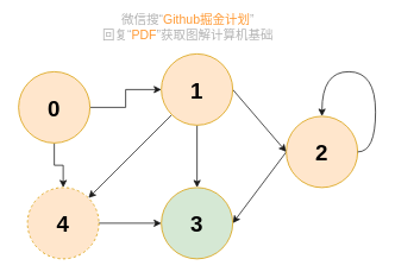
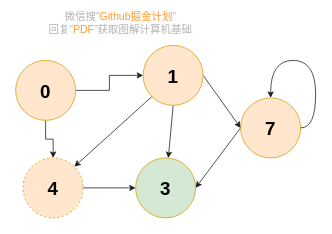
  <mxCell id="0" />
  <mxCell id="1" parent="0" />
  <mxCell id="2" style="edgeStyle=orthogonalEdgeStyle;rounded=0;orthogonalLoop=1;jettySize=auto;html=1;exitX=1;exitY=0.5;exitDx=0;exitDy=0;entryX=0;entryY=0.5;entryDx=0;entryDy=0;fontSize=20;fillColor=#ffe6cc;strokeColor=#1A1A1A;" parent="1" source="4" target="13" edge="1"><mxGeometry relative="1" as="geometry" /></mxCell>
  <mxCell id="3" style="edgeStyle=orthogonalEdgeStyle;rounded=0;orthogonalLoop=1;jettySize=auto;html=1;exitX=0.5;exitY=1;exitDx=0;exitDy=0;fontSize=20;fillColor=#ffe6cc;strokeColor=#1A1A1A;" parent="1" source="4" target="9" edge="1"><mxGeometry relative="1" as="geometry" /></mxCell>
  <mxCell id="4" value="&lt;b style=&quot;font-size: 25px&quot;&gt;0&lt;/b&gt;" style="ellipse;whiteSpace=wrap;html=1;aspect=fixed;fillColor=#ffe6cc;strokeColor=#d79b00;" parent="1" vertex="1"><mxGeometry x="20" y="80" width="80" height="80" as="geometry" /></mxCell>
  <mxCell id="5" style="edgeStyle=none;rounded=0;orthogonalLoop=1;jettySize=auto;html=1;exitX=0;exitY=0.5;exitDx=0;exitDy=0;entryX=1;entryY=0.5;entryDx=0;entryDy=0;fontSize=20;fillColor=#ffe6cc;strokeColor=#1A1A1A;" parent="1" source="6" target="7" edge="1"><mxGeometry relative="1" as="geometry" /></mxCell>
- <mxCell id="6" value="&lt;b style=&quot;font-size: 25px&quot;&gt;2&lt;/b&gt;" style="ellipse;whiteSpace=wrap;html=1;aspect=fixed;fillColor=#ffe6cc;strokeColor=#d79b00;" parent="1" vertex="1"><mxGeometry x="320" y="130" width="80" height="80" as="geometry" /></mxCell>
+ <mxCell id="6" value="&lt;b style=&quot;font-size: 25px&quot;&gt;7&lt;/b&gt;" style="ellipse;whiteSpace=wrap;html=1;aspect=fixed;fillColor=#ffe6cc;strokeColor=#d79b00;" parent="1" vertex="1"><mxGeometry x="320" y="130" width="80" height="80" as="geometry" /></mxCell>
  <mxCell id="7" value="&lt;b style=&quot;font-size: 25px&quot;&gt;3&lt;/b&gt;" style="ellipse;whiteSpace=wrap;html=1;aspect=fixed;fillColor=#d5e8d4;strokeColor=#d79b00;" parent="1" vertex="1"><mxGeometry x="180" y="210" width="80" height="80" as="geometry" /></mxCell>
  <mxCell id="8" style="edgeStyle=none;rounded=0;orthogonalLoop=1;jettySize=auto;html=1;exitX=1;exitY=0.5;exitDx=0;exitDy=0;entryX=0;entryY=0.5;entryDx=0;entryDy=0;fontSize=20;fillColor=#ffe6cc;strokeColor=#1A1A1A;" parent="1" source="9" target="7" edge="1"><mxGeometry relative="1" as="geometry" /></mxCell>
  <mxCell id="9" value="&lt;b style=&quot;font-size: 25px&quot;&gt;4&lt;/b&gt;" style="ellipse;whiteSpace=wrap;html=1;aspect=fixed;fillColor=#ffe6cc;strokeColor=#d79b00;dashed=1;" parent="1" vertex="1"><mxGeometry x="30" y="210" width="80" height="80" as="geometry" /></mxCell>
  <mxCell id="10" style="rounded=0;orthogonalLoop=1;jettySize=auto;html=1;exitX=0;exitY=1;exitDx=0;exitDy=0;entryX=1;entryY=0;entryDx=0;entryDy=0;fontSize=20;fillColor=#ffe6cc;strokeColor=#1A1A1A;" parent="1" source="13" target="9" edge="1"><mxGeometry relative="1" as="geometry" /></mxCell>
  <mxCell id="11" style="edgeStyle=none;rounded=0;orthogonalLoop=1;jettySize=auto;html=1;exitX=0.5;exitY=1;exitDx=0;exitDy=0;fontSize=20;fillColor=#ffe6cc;strokeColor=#1A1A1A;" parent="1" source="13" target="7" edge="1"><mxGeometry relative="1" as="geometry" /></mxCell>
  <mxCell id="12" style="edgeStyle=none;rounded=0;orthogonalLoop=1;jettySize=auto;html=1;exitX=1;exitY=0.5;exitDx=0;exitDy=0;fontSize=20;entryX=0;entryY=0.5;entryDx=0;entryDy=0;fillColor=#ffe6cc;strokeColor=#1A1A1A;" parent="1" source="13" target="6" edge="1"><mxGeometry relative="1" as="geometry"><mxPoint x="276" y="200" as="targetPoint" /></mxGeometry></mxCell>
- <mxCell id="13" value="&lt;b style=&quot;font-size: 25px&quot;&gt;1&lt;/b&gt;" style="ellipse;whiteSpace=wrap;html=1;aspect=fixed;fillColor=#ffe6cc;strokeColor=#d79b00;" parent="1" vertex="1"><mxGeometry x="180" y="60" width="80" height="80" as="geometry" /></mxCell>
+ <mxCell id="13" value="&lt;b style=&quot;font-size: 25px&quot;&gt;1&lt;/b&gt;" style="ellipse;whiteSpace=wrap;html=1;aspect=fixed;fillColor=#ffe6cc;strokeColor=#d79b00;" parent="1" vertex="1"><mxGeometry x="190" y="60" width="80" height="80" as="geometry" /></mxCell>
  <mxCell id="14" style="edgeStyle=orthogonalEdgeStyle;rounded=0;orthogonalLoop=1;jettySize=auto;html=1;exitX=1;exitY=0.5;exitDx=0;exitDy=0;entryX=0.5;entryY=0;entryDx=0;entryDy=0;fontSize=20;curved=1;fillColor=#ffe6cc;strokeColor=#1A1A1A;" parent="1" source="6" target="6" edge="1"><mxGeometry relative="1" as="geometry"><Array as="points"><mxPoint x="420" y="170" /><mxPoint x="420" y="80" /><mxPoint x="360" y="80" /></Array></mxGeometry></mxCell>
- <mxCell id="15" value="微信搜“&lt;font color=&quot;#ff9933&quot;&gt;Github掘金计划&lt;/font&gt;”&lt;br style=&quot;font-size: 14px&quot;&gt;回复“&lt;font color=&quot;#ff9933&quot;&gt;PDF&lt;/font&gt;”获取图解计算机基础" style="text;html=1;strokeColor=none;fillColor=none;align=center;verticalAlign=middle;whiteSpace=wrap;rounded=0;labelBackgroundColor=none;fontSize=14;fontColor=#B3B3B3;" parent="1" vertex="1"><mxGeometry x="100" y="20" width="220" height="20" as="geometry" /></mxCell>
+ <mxCell id="15" value="微信搜“&lt;font color=&quot;#ff9933&quot;&gt;Github掘金计划&lt;/font&gt;”&lt;br style=&quot;font-size: 14px&quot;&gt;回复“&lt;font color=&quot;#ff9933&quot;&gt;PDF&lt;/font&gt;”获取图解计算机基础" style="text;html=1;strokeColor=none;fillColor=none;align=center;verticalAlign=middle;whiteSpace=wrap;rounded=0;labelBackgroundColor=none;fontSize=14;fontColor=#B3B3B3;" parent="1" vertex="1"><mxGeometry x="50" y="20" width="220" height="20" as="geometry" /></mxCell>
